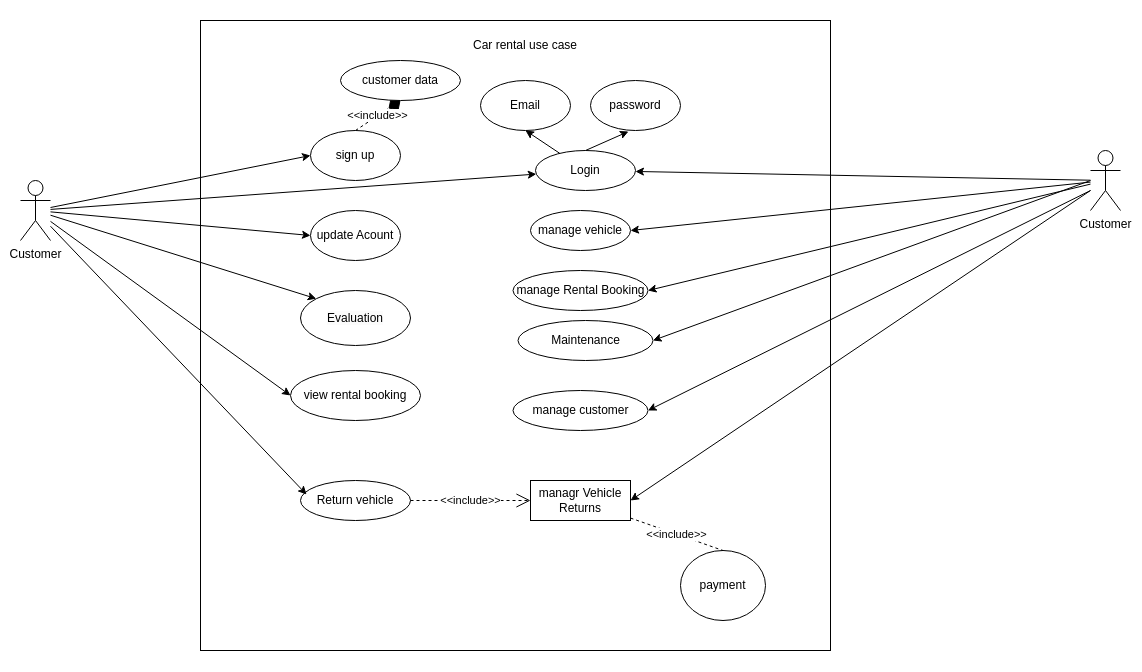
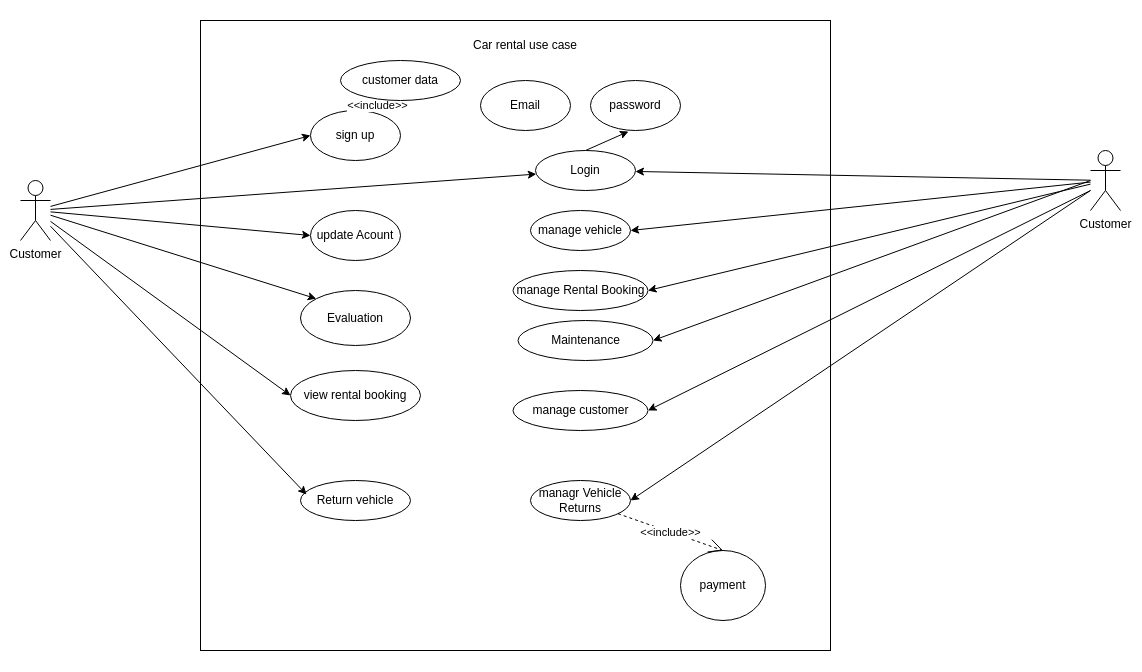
  <mxCell id="0" />
  <mxCell id="1" parent="0" />
  <mxCell id="2" value="" style="rounded=0;whiteSpace=wrap;html=1;" vertex="1" parent="1"><mxGeometry x="200" y="20" width="630" height="630" as="geometry" /></mxCell>
  <mxCell id="3" value="Customer" style="shape=umlActor;verticalLabelPosition=bottom;verticalAlign=top;html=1;outlineConnect=0;" vertex="1" parent="1"><mxGeometry x="20" y="180" width="30" height="60" as="geometry" /></mxCell>
  <mxCell id="4" value="Car rental use case" style="text;html=1;align=center;verticalAlign=middle;whiteSpace=wrap;rounded=0;" vertex="1" parent="1"><mxGeometry x="460" y="30" width="130" height="30" as="geometry" /></mxCell>
- <mxCell id="5" value="sign up" style="ellipse;whiteSpace=wrap;html=1;" vertex="1" parent="1"><mxGeometry x="310" y="130" width="90" height="50" as="geometry" /></mxCell>
+ <mxCell id="5" value="sign up" style="ellipse;whiteSpace=wrap;html=1;" vertex="1" parent="1"><mxGeometry x="310" y="110" width="90" height="50" as="geometry" /></mxCell>
  <mxCell id="6" value="" style="endArrow=classic;html=1;rounded=0;entryX=0;entryY=0.5;entryDx=0;entryDy=0;" edge="1" parent="1" source="3" target="5"><mxGeometry width="50" height="50" relative="1" as="geometry"><mxPoint x="470" y="200" as="sourcePoint" /><mxPoint x="520" y="150" as="targetPoint" /></mxGeometry></mxCell>
  <mxCell id="7" value="&amp;lt;&amp;lt;include&amp;gt;&amp;gt;" style="endArrow=diamond;endSize=12;dashed=1;html=1;rounded=0;entryX=0.5;entryY=1;entryDx=0;entryDy=0;exitX=0.5;exitY=0;exitDx=0;exitDy=0;" edge="1" parent="1" source="5" target="8"><mxGeometry width="160" relative="1" as="geometry"><mxPoint x="410" y="180" as="sourcePoint" /><mxPoint x="490" y="160" as="targetPoint" /></mxGeometry></mxCell>
  <mxCell id="8" value="customer data" style="ellipse;whiteSpace=wrap;html=1;" vertex="1" parent="1"><mxGeometry x="340" y="60" width="120" height="40" as="geometry" /></mxCell>
  <mxCell id="9" value="" style="endArrow=classic;html=1;rounded=0;" edge="1" parent="1" source="3" target="10"><mxGeometry width="50" height="50" relative="1" as="geometry"><mxPoint x="470" y="510" as="sourcePoint" /><mxPoint x="520" y="460" as="targetPoint" /></mxGeometry></mxCell>
  <mxCell id="10" value="Login" style="ellipse;whiteSpace=wrap;html=1;" vertex="1" parent="1"><mxGeometry x="535" y="150" width="100" height="40" as="geometry" /></mxCell>
  <mxCell id="11" value="Email" style="ellipse;whiteSpace=wrap;html=1;" vertex="1" parent="1"><mxGeometry x="480" y="80" width="90" height="50" as="geometry" /></mxCell>
  <mxCell id="12" value="password" style="ellipse;whiteSpace=wrap;html=1;" vertex="1" parent="1"><mxGeometry x="590" y="80" width="90" height="50" as="geometry" /></mxCell>
- <mxCell id="13" value="" style="endArrow=classic;html=1;rounded=0;entryX=0.5;entryY=1;entryDx=0;entryDy=0;" edge="1" parent="1" source="10" target="11"><mxGeometry width="50" height="50" relative="1" as="geometry"><mxPoint x="470" y="200" as="sourcePoint" /><mxPoint x="520" y="150" as="targetPoint" /></mxGeometry></mxCell>
  <mxCell id="14" value="" style="endArrow=classic;html=1;rounded=0;entryX=0.422;entryY=1.02;entryDx=0;entryDy=0;entryPerimeter=0;exitX=0.5;exitY=0;exitDx=0;exitDy=0;" edge="1" parent="1" source="10" target="12"><mxGeometry width="50" height="50" relative="1" as="geometry"><mxPoint x="600" y="170" as="sourcePoint" /><mxPoint x="650" y="120" as="targetPoint" /></mxGeometry></mxCell>
  <mxCell id="15" value="Customer" style="shape=umlActor;verticalLabelPosition=bottom;verticalAlign=top;html=1;outlineConnect=0;" vertex="1" parent="1"><mxGeometry x="1090" y="150" width="30" height="60" as="geometry" /></mxCell>
  <mxCell id="16" value="" style="endArrow=classic;html=1;rounded=0;" edge="1" parent="1" source="15" target="10"><mxGeometry width="50" height="50" relative="1" as="geometry"><mxPoint x="860" y="240" as="sourcePoint" /><mxPoint x="910" y="190" as="targetPoint" /></mxGeometry></mxCell>
  <mxCell id="17" value="update Acount" style="ellipse;whiteSpace=wrap;html=1;" vertex="1" parent="1"><mxGeometry x="310" y="210" width="90" height="50" as="geometry" /></mxCell>
  <mxCell id="18" value="" style="endArrow=classic;html=1;rounded=0;entryX=0;entryY=0.5;entryDx=0;entryDy=0;" edge="1" parent="1" source="3" target="17"><mxGeometry width="50" height="50" relative="1" as="geometry"><mxPoint x="530" y="310" as="sourcePoint" /><mxPoint x="580" y="260" as="targetPoint" /></mxGeometry></mxCell>
  <mxCell id="19" value="view rental booking" style="ellipse;whiteSpace=wrap;html=1;" vertex="1" parent="1"><mxGeometry x="290" y="370" width="130" height="50" as="geometry" /></mxCell>
  <mxCell id="20" value="" style="endArrow=classic;html=1;rounded=0;entryX=0;entryY=0.5;entryDx=0;entryDy=0;" edge="1" parent="1" source="3" target="19"><mxGeometry width="50" height="50" relative="1" as="geometry"><mxPoint x="530" y="310" as="sourcePoint" /><mxPoint x="580" y="260" as="targetPoint" /></mxGeometry></mxCell>
  <mxCell id="21" value="&#10;&lt;br style=&quot;forced-color-adjust: none; color: rgb(0, 0, 0); font-family: Helvetica; font-size: 12px; font-style: normal; font-variant-ligatures: normal; font-variant-caps: normal; font-weight: 400; letter-spacing: normal; orphans: 2; text-align: center; text-indent: 0px; text-transform: none; widows: 2; word-spacing: 0px; -webkit-text-stroke-width: 0px; white-space: normal; background-color: rgb(251, 251, 251); text-decoration-thickness: initial; text-decoration-style: initial; text-decoration-color: initial;&quot;&gt;&lt;span style=&quot;forced-color-adjust: none; color: rgb(0, 0, 0); font-family: Helvetica; font-size: 12px; font-style: normal; font-variant-ligatures: normal; font-variant-caps: normal; font-weight: 400; letter-spacing: normal; orphans: 2; text-align: center; text-indent: 0px; text-transform: none; widows: 2; word-spacing: 0px; -webkit-text-stroke-width: 0px; white-space: normal; text-decoration-thickness: initial; text-decoration-style: initial; text-decoration-color: initial; background-color: rgb(251, 251, 251); float: none; display: inline !important;&quot;&gt;Evaluation&lt;/span&gt;&lt;br style=&quot;forced-color-adjust: none; color: rgb(0, 0, 0); font-family: Helvetica; font-size: 12px; font-style: normal; font-variant-ligatures: normal; font-variant-caps: normal; font-weight: 400; letter-spacing: normal; orphans: 2; text-align: center; text-indent: 0px; text-transform: none; widows: 2; word-spacing: 0px; -webkit-text-stroke-width: 0px; white-space: normal; background-color: rgb(251, 251, 251); text-decoration-thickness: initial; text-decoration-style: initial; text-decoration-color: initial;&quot;&gt;&#10;&#10;" style="ellipse;whiteSpace=wrap;html=1;" vertex="1" parent="1"><mxGeometry x="300" y="290" width="110" height="55" as="geometry" /></mxCell>
  <mxCell id="22" value="" style="endArrow=classic;html=1;rounded=0;entryX=0;entryY=0;entryDx=0;entryDy=0;" edge="1" parent="1" source="3" target="21"><mxGeometry width="50" height="50" relative="1" as="geometry"><mxPoint x="530" y="320" as="sourcePoint" /><mxPoint x="580" y="270" as="targetPoint" /></mxGeometry></mxCell>
  <mxCell id="23" value="Return vehicle" style="ellipse;whiteSpace=wrap;html=1;" vertex="1" parent="1"><mxGeometry x="300" y="480" width="110" height="40" as="geometry" /></mxCell>
  <mxCell id="24" value="" style="endArrow=classic;html=1;rounded=0;entryX=0.055;entryY=0.35;entryDx=0;entryDy=0;entryPerimeter=0;" edge="1" parent="1" source="3" target="23"><mxGeometry width="50" height="50" relative="1" as="geometry"><mxPoint x="60" y="231" as="sourcePoint" /><mxPoint x="326" y="426" as="targetPoint" /></mxGeometry></mxCell>
- <mxCell id="25" value="&amp;lt;&amp;lt;include&amp;gt;&amp;gt;" style="endArrow=open;endSize=12;dashed=1;html=1;rounded=0;entryX=0;entryY=0.5;entryDx=0;entryDy=0;exitX=1;exitY=0.5;exitDx=0;exitDy=0;" edge="1" parent="1" source="23" target="29"><mxGeometry width="160" relative="1" as="geometry"><mxPoint x="365" y="140" as="sourcePoint" /><mxPoint x="410" y="110" as="targetPoint" /></mxGeometry></mxCell>
  <mxCell id="26" value="payment" style="ellipse;whiteSpace=wrap;html=1;" vertex="1" parent="1"><mxGeometry x="680" y="550" width="85" height="70" as="geometry" /></mxCell>
  <mxCell id="27" value="manage vehicle" style="ellipse;whiteSpace=wrap;html=1;" vertex="1" parent="1"><mxGeometry x="530" y="210" width="100" height="40" as="geometry" /></mxCell>
  <mxCell id="28" value="manage&amp;nbsp;Rental Booking" style="ellipse;whiteSpace=wrap;html=1;" vertex="1" parent="1"><mxGeometry x="512.5" y="270" width="135" height="40" as="geometry" /></mxCell>
- <mxCell id="29" value="managr Vehicle Returns" style="whiteSpace=wrap;html=1;rounded=0;" vertex="1" parent="1"><mxGeometry x="530" y="480" width="100" height="40" as="geometry" /></mxCell>
+ <mxCell id="29" value="managr Vehicle Returns" style="ellipse;whiteSpace=wrap;html=1;" vertex="1" parent="1"><mxGeometry x="530" y="480" width="100" height="40" as="geometry" /></mxCell>
  <mxCell id="30" value="" style="endArrow=classic;html=1;rounded=0;entryX=1;entryY=0.5;entryDx=0;entryDy=0;" edge="1" parent="1" source="15" target="28"><mxGeometry width="50" height="50" relative="1" as="geometry"><mxPoint x="1090" y="180" as="sourcePoint" /><mxPoint x="645" y="181" as="targetPoint" /></mxGeometry></mxCell>
  <mxCell id="31" value="" style="endArrow=classic;html=1;rounded=0;entryX=1;entryY=0.5;entryDx=0;entryDy=0;" edge="1" parent="1" source="15" target="27"><mxGeometry width="50" height="50" relative="1" as="geometry"><mxPoint x="1090" y="180" as="sourcePoint" /><mxPoint x="655" y="191" as="targetPoint" /></mxGeometry></mxCell>
  <mxCell id="32" value="" style="endArrow=classic;html=1;rounded=0;entryX=1;entryY=0.5;entryDx=0;entryDy=0;" edge="1" parent="1" target="29"><mxGeometry width="50" height="50" relative="1" as="geometry"><mxPoint x="1090" y="190" as="sourcePoint" /><mxPoint x="645" y="340" as="targetPoint" /></mxGeometry></mxCell>
- <mxCell id="33" value="&amp;lt;&amp;lt;include&amp;gt;&amp;gt;" style="endArrow=none;endSize=12;dashed=1;html=1;rounded=0;entryX=0.5;entryY=0;entryDx=0;entryDy=0;" edge="1" parent="1" source="29" target="26"><mxGeometry width="160" relative="1" as="geometry"><mxPoint x="420" y="540" as="sourcePoint" /><mxPoint x="540" y="460" as="targetPoint" /></mxGeometry></mxCell>
+ <mxCell id="33" value="&amp;lt;&amp;lt;include&amp;gt;&amp;gt;" style="endArrow=open;endSize=12;dashed=1;html=1;rounded=0;entryX=0.5;entryY=0;entryDx=0;entryDy=0;" edge="1" parent="1" source="29" target="26"><mxGeometry width="160" relative="1" as="geometry"><mxPoint x="420" y="540" as="sourcePoint" /><mxPoint x="540" y="460" as="targetPoint" /></mxGeometry></mxCell>
  <mxCell id="34" value="Maintenance" style="ellipse;whiteSpace=wrap;html=1;" vertex="1" parent="1"><mxGeometry x="517.5" y="320" width="135" height="40" as="geometry" /></mxCell>
  <mxCell id="35" value="" style="endArrow=classic;html=1;rounded=0;entryX=1;entryY=0.5;entryDx=0;entryDy=0;" edge="1" parent="1" target="34"><mxGeometry width="50" height="50" relative="1" as="geometry"><mxPoint x="1090" y="180" as="sourcePoint" /><mxPoint x="658" y="300" as="targetPoint" /></mxGeometry></mxCell>
  <mxCell id="36" value="manage customer" style="ellipse;whiteSpace=wrap;html=1;" vertex="1" parent="1"><mxGeometry x="512.5" y="390" width="135" height="40" as="geometry" /></mxCell>
  <mxCell id="37" value="" style="endArrow=classic;html=1;rounded=0;entryX=1;entryY=0.5;entryDx=0;entryDy=0;" edge="1" parent="1" target="36"><mxGeometry width="50" height="50" relative="1" as="geometry"><mxPoint x="1090" y="190" as="sourcePoint" /><mxPoint x="663" y="350" as="targetPoint" /></mxGeometry></mxCell>
